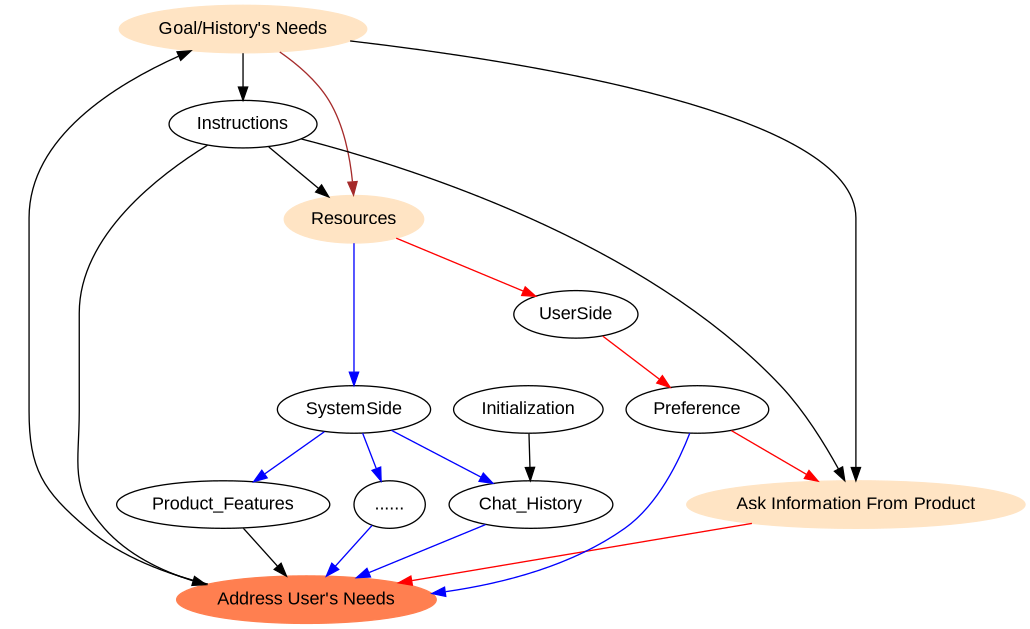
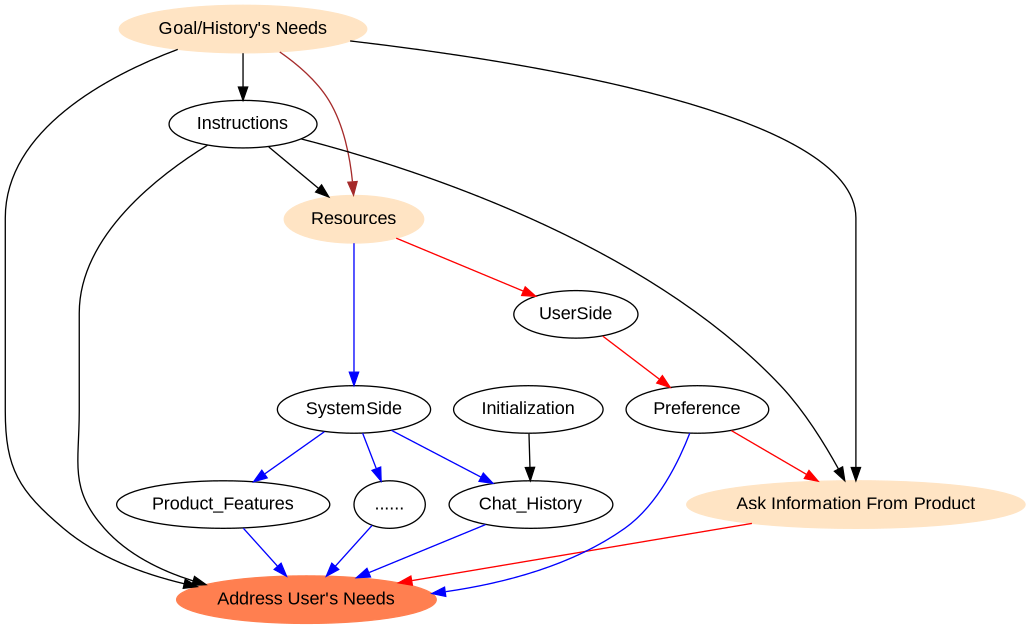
  digraph {
    fontname="Liberation Sans"
    node [fontname="Liberation Sans"]
    edge [color=blue fontname="Liberation Sans"]
    n1 [color=bisque label="Goal/History's Needs" style=filled]
    Resources [color=bisque style=filled]
    n3 [color=bisque label="Ask Information From Product" style=filled]
    "Address User's Needs" [color=coral style=filled]
    Instructions
    UserSide
    SystemSide
    Preference
    Product_Features
    Chat_History
    "......"
    Initialization
    n1 -> Resources [color=brown]
    n1 -> n3 [color=""]
-   "Address User's Needs" -> n1 [color=""]
+   n1 -> "Address User's Needs" [color=""]
    n1 -> Instructions [color=""]
    Resources -> UserSide [color=red]
    Resources -> SystemSide
    n3 -> "Address User's Needs" [color=red]
    Instructions -> Resources [color=""]
    Instructions -> n3 [color=""]
    Instructions -> "Address User's Needs" [color=""]
    UserSide -> Preference [color=red]
    SystemSide -> Product_Features
    SystemSide -> Chat_History
    SystemSide -> "......"
    Preference -> n3 [color=red]
    Preference -> "Address User's Needs"
-   Product_Features -> "Address User's Needs" [color=black]
+   Product_Features -> "Address User's Needs"
    Chat_History -> "Address User's Needs"
    "......" -> "Address User's Needs"
    Initialization -> Chat_History [color=""]
  }
